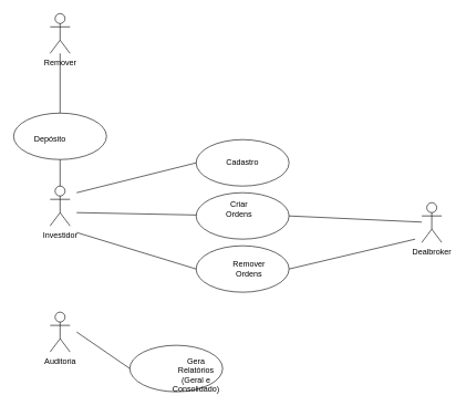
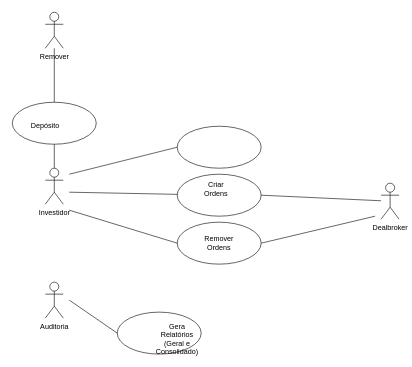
  <mxCell id="0" />
  <mxCell id="1" parent="0" />
  <mxCell id="2" value="Investidor" style="shape=umlActor;verticalLabelPosition=bottom;verticalAlign=top;html=1;outlineConnect=0;" vertex="1" parent="1"><mxGeometry x="75" y="280" width="30" height="60" as="geometry" /></mxCell>
  <mxCell id="3" value="Auditoria" style="shape=umlActor;verticalLabelPosition=bottom;verticalAlign=top;html=1;outlineConnect=0;" vertex="1" parent="1"><mxGeometry x="75" y="470" width="30" height="60" as="geometry" /></mxCell>
  <mxCell id="4" value="" style="ellipse;whiteSpace=wrap;html=1;" vertex="1" parent="1"><mxGeometry x="295" y="210" width="140" height="70" as="geometry" /></mxCell>
- <mxCell id="5" value="Cadastro" style="text;html=1;strokeColor=none;fillColor=none;align=center;verticalAlign=middle;whiteSpace=wrap;rounded=0;" vertex="1" parent="1"><mxGeometry x="335" y="230" width="60" height="30" as="geometry" /></mxCell>
  <mxCell id="6" value="" style="ellipse;whiteSpace=wrap;html=1;" vertex="1" parent="1"><mxGeometry x="295" y="290" width="140" height="70" as="geometry" /></mxCell>
  <mxCell id="7" value="Criar Ordens" style="text;html=1;strokeColor=none;fillColor=none;align=center;verticalAlign=middle;whiteSpace=wrap;rounded=0;" vertex="1" parent="1"><mxGeometry x="330" y="300" width="60" height="30" as="geometry" /></mxCell>
  <mxCell id="8" value="" style="ellipse;whiteSpace=wrap;html=1;" vertex="1" parent="1"><mxGeometry x="295" y="370" width="140" height="70" as="geometry" /></mxCell>
- <mxCell id="9" value="Remover Ordens" style="text;html=1;strokeColor=none;fillColor=none;align=center;verticalAlign=middle;whiteSpace=wrap;rounded=0;" vertex="1" parent="1"><mxGeometry x="345" y="390" width="60" height="30" as="geometry" /></mxCell>
+ <mxCell id="9" value="Remover Ordens" style="text;html=1;strokeColor=none;fillColor=none;align=center;verticalAlign=middle;whiteSpace=wrap;rounded=0;" vertex="1" parent="1"><mxGeometry x="335" y="390" width="60" height="30" as="geometry" /></mxCell>
  <mxCell id="10" value="" style="endArrow=none;html=1;rounded=0;entryX=0;entryY=0.5;entryDx=0;entryDy=0;" edge="1" parent="1" target="4"><mxGeometry width="50" height="50" relative="1" as="geometry"><mxPoint x="115" y="290" as="sourcePoint" /><mxPoint x="285" y="200" as="targetPoint" /></mxGeometry></mxCell>
  <mxCell id="11" value="" style="endArrow=none;html=1;rounded=0;" edge="1" parent="1" target="6"><mxGeometry width="50" height="50" relative="1" as="geometry"><mxPoint x="115" y="320" as="sourcePoint" /><mxPoint x="295" y="230" as="targetPoint" /></mxGeometry></mxCell>
  <mxCell id="12" value="" style="endArrow=none;html=1;rounded=0;entryX=0;entryY=0.5;entryDx=0;entryDy=0;" edge="1" parent="1" target="8"><mxGeometry width="50" height="50" relative="1" as="geometry"><mxPoint x="115" y="350" as="sourcePoint" /><mxPoint x="295" y="230" as="targetPoint" /></mxGeometry></mxCell>
  <mxCell id="13" value="" style="ellipse;whiteSpace=wrap;html=1;" vertex="1" parent="1"><mxGeometry x="195" y="520" width="140" height="70" as="geometry" /></mxCell>
  <mxCell id="14" value="Gera Relatórios (Geral e Consolidado)" style="text;html=1;strokeColor=none;fillColor=none;align=center;verticalAlign=middle;whiteSpace=wrap;rounded=0;" vertex="1" parent="1"><mxGeometry x="265" y="550" width="60" height="30" as="geometry" /></mxCell>
  <mxCell id="15" value="" style="endArrow=none;html=1;rounded=0;entryX=0;entryY=0.5;entryDx=0;entryDy=0;" edge="1" parent="1" target="13"><mxGeometry width="50" height="50" relative="1" as="geometry"><mxPoint x="115" y="500" as="sourcePoint" /><mxPoint x="295" y="280" as="targetPoint" /></mxGeometry></mxCell>
  <mxCell id="16" value="Dealbroker" style="shape=umlActor;verticalLabelPosition=bottom;verticalAlign=top;html=1;outlineConnect=0;" vertex="1" parent="1"><mxGeometry x="635" y="305" width="30" height="60" as="geometry" /></mxCell>
  <mxCell id="17" value="" style="endArrow=none;html=1;rounded=0;exitX=1;exitY=0.5;exitDx=0;exitDy=0;" edge="1" parent="1" source="8"><mxGeometry width="50" height="50" relative="1" as="geometry"><mxPoint x="345" y="450" as="sourcePoint" /><mxPoint x="625" y="360" as="targetPoint" /></mxGeometry></mxCell>
  <mxCell id="18" value="" style="endArrow=none;html=1;rounded=0;exitX=1;exitY=0.5;exitDx=0;exitDy=0;" edge="1" parent="1" source="6" target="16"><mxGeometry width="50" height="50" relative="1" as="geometry"><mxPoint x="345" y="450" as="sourcePoint" /><mxPoint x="395" y="400" as="targetPoint" /></mxGeometry></mxCell>
  <mxCell id="19" value="" style="ellipse;whiteSpace=wrap;html=1;" vertex="1" parent="1"><mxGeometry x="20" y="170" width="140" height="70" as="geometry" /></mxCell>
  <mxCell id="20" value="Depósito" style="text;html=1;strokeColor=none;fillColor=none;align=center;verticalAlign=middle;whiteSpace=wrap;rounded=0;" vertex="1" parent="1"><mxGeometry x="45" y="195" width="60" height="30" as="geometry" /></mxCell>
  <mxCell id="21" value="" style="endArrow=none;html=1;rounded=0;exitX=0.5;exitY=0;exitDx=0;exitDy=0;exitPerimeter=0;entryX=0.5;entryY=1;entryDx=0;entryDy=0;" edge="1" parent="1" source="2" target="19"><mxGeometry width="50" height="50" relative="1" as="geometry"><mxPoint x="335" y="250" as="sourcePoint" /><mxPoint x="385" y="200" as="targetPoint" /></mxGeometry></mxCell>
  <mxCell id="22" value="Remover" style="shape=umlActor;verticalLabelPosition=bottom;verticalAlign=top;html=1;outlineConnect=0;" vertex="1" parent="1"><mxGeometry x="75" y="20" width="30" height="60" as="geometry" /></mxCell>
  <mxCell id="23" value="" style="endArrow=none;html=1;rounded=0;exitX=0.5;exitY=0;exitDx=0;exitDy=0;" edge="1" parent="1" source="19" target="22"><mxGeometry width="50" height="50" relative="1" as="geometry"><mxPoint x="335" y="250" as="sourcePoint" /><mxPoint x="385" y="200" as="targetPoint" /></mxGeometry></mxCell>
